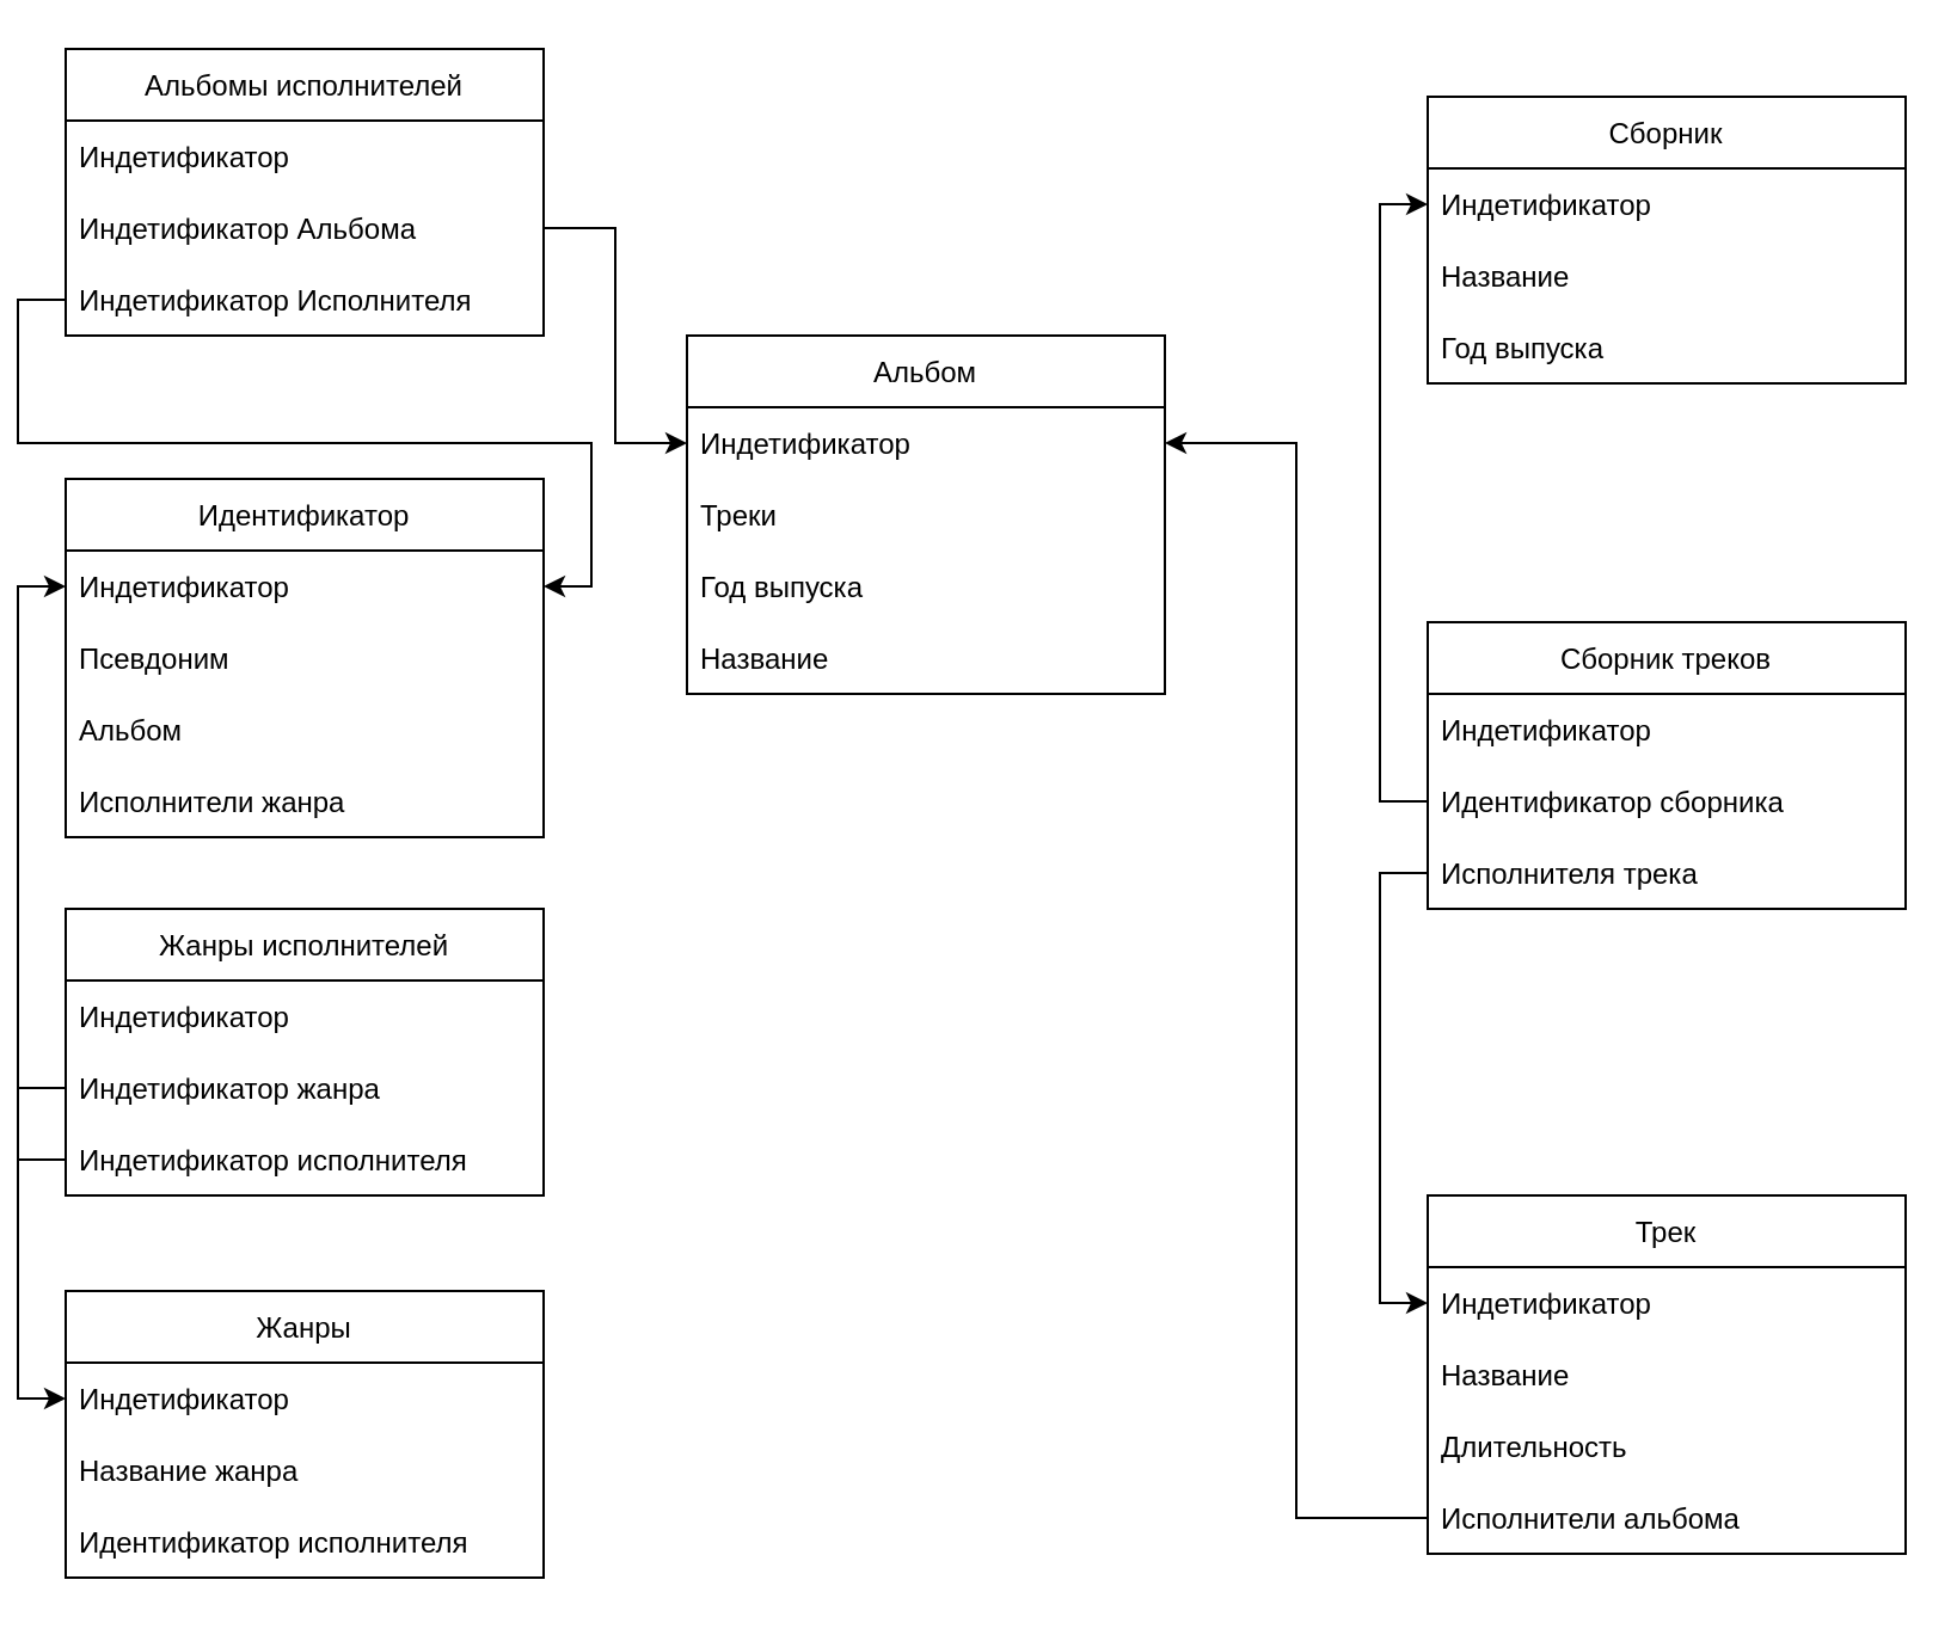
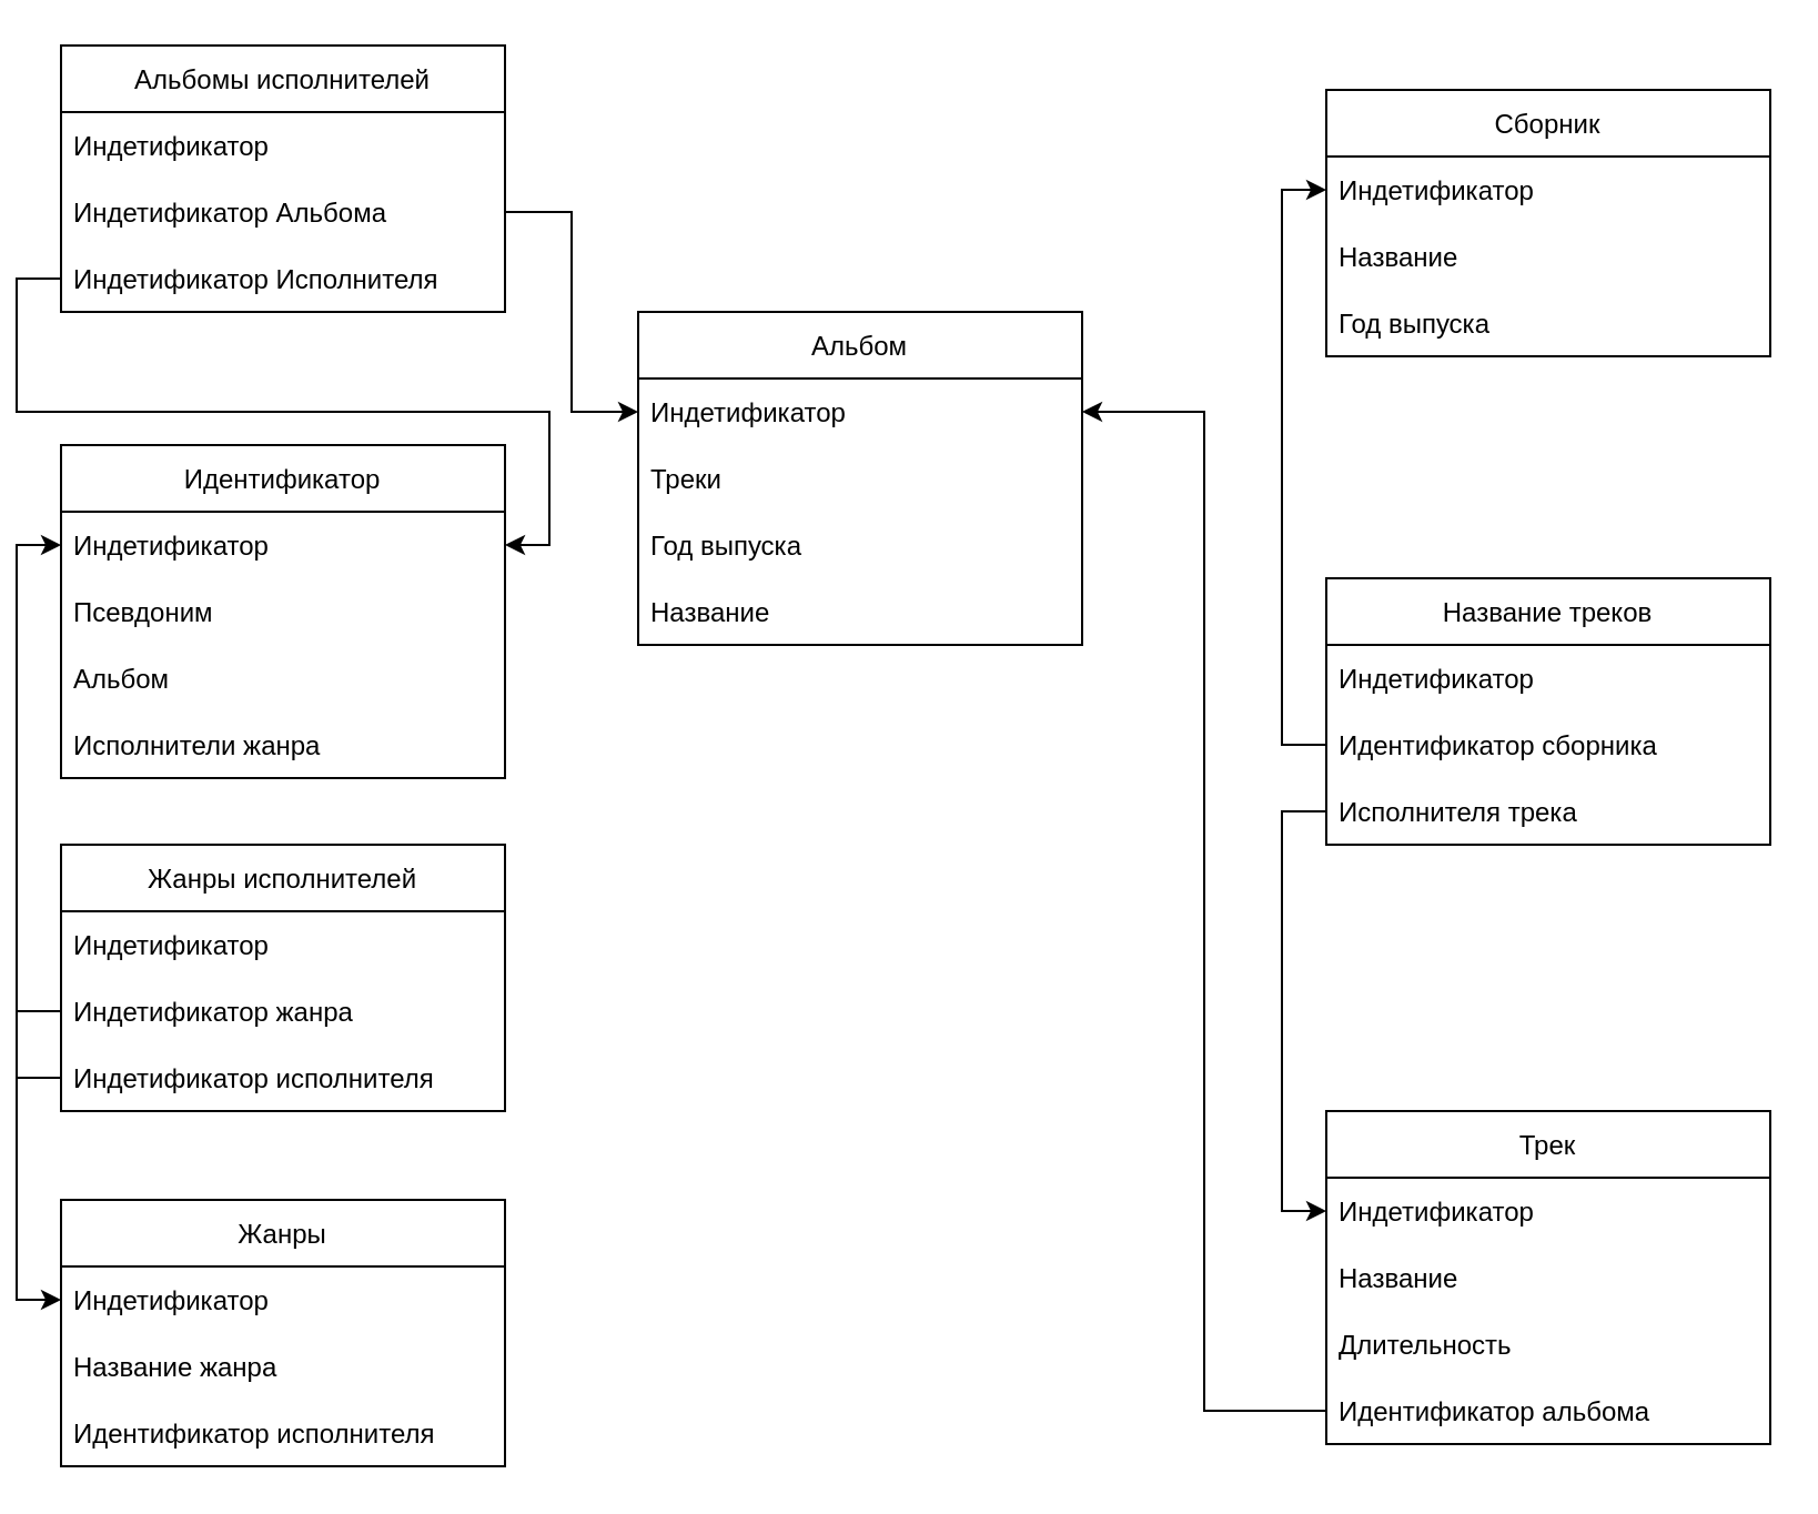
  <mxCell id="0" />
  <mxCell id="1" parent="0" />
  <mxCell id="2" value="Альбомы исполнителей" style="swimlane;fontStyle=0;childLayout=stackLayout;horizontal=1;startSize=30;horizontalStack=0;resizeParent=1;resizeParentMax=0;resizeLast=0;collapsible=1;marginBottom=0;" vertex="1" parent="1"><mxGeometry x="20" y="20" width="200" height="120" as="geometry" /></mxCell>
  <mxCell id="3" value="Индетификатор" style="text;strokeColor=none;fillColor=none;align=left;verticalAlign=middle;spacingLeft=4;spacingRight=4;overflow=hidden;points=[[0,0.5],[1,0.5]];portConstraint=eastwest;rotatable=0;" vertex="1" parent="2"><mxGeometry y="30" width="200" height="30" as="geometry" /></mxCell>
  <mxCell id="4" value="Индетификатор Альбома" style="text;strokeColor=none;fillColor=none;align=left;verticalAlign=middle;spacingLeft=4;spacingRight=4;overflow=hidden;points=[[0,0.5],[1,0.5]];portConstraint=eastwest;rotatable=0;" vertex="1" parent="2"><mxGeometry y="60" width="200" height="30" as="geometry" /></mxCell>
  <mxCell id="5" value="Индетификатор Исполнителя" style="text;strokeColor=none;fillColor=none;align=left;verticalAlign=middle;spacingLeft=4;spacingRight=4;overflow=hidden;points=[[0,0.5],[1,0.5]];portConstraint=eastwest;rotatable=0;" vertex="1" parent="2"><mxGeometry y="90" width="200" height="30" as="geometry" /></mxCell>
  <mxCell id="6" value="Идентификатор" style="swimlane;fontStyle=0;childLayout=stackLayout;horizontal=1;startSize=30;horizontalStack=0;resizeParent=1;resizeParentMax=0;resizeLast=0;collapsible=1;marginBottom=0;" vertex="1" parent="1"><mxGeometry x="20" y="200" width="200" height="150" as="geometry" /></mxCell>
  <mxCell id="7" value="Индетификатор" style="text;strokeColor=none;fillColor=none;align=left;verticalAlign=middle;spacingLeft=4;spacingRight=4;overflow=hidden;points=[[0,0.5],[1,0.5]];portConstraint=eastwest;rotatable=0;" vertex="1" parent="6"><mxGeometry y="30" width="200" height="30" as="geometry" /></mxCell>
  <mxCell id="8" value="Псевдоним" style="text;strokeColor=none;fillColor=none;align=left;verticalAlign=middle;spacingLeft=4;spacingRight=4;overflow=hidden;points=[[0,0.5],[1,0.5]];portConstraint=eastwest;rotatable=0;" vertex="1" parent="6"><mxGeometry y="60" width="200" height="30" as="geometry" /></mxCell>
  <mxCell id="9" value="Альбом" style="text;strokeColor=none;fillColor=none;align=left;verticalAlign=middle;spacingLeft=4;spacingRight=4;overflow=hidden;points=[[0,0.5],[1,0.5]];portConstraint=eastwest;rotatable=0;" vertex="1" parent="6"><mxGeometry y="90" width="200" height="30" as="geometry" /></mxCell>
  <mxCell id="10" value="Исполнители жанра" style="text;strokeColor=none;fillColor=none;align=left;verticalAlign=middle;spacingLeft=4;spacingRight=4;overflow=hidden;points=[[0,0.5],[1,0.5]];portConstraint=eastwest;rotatable=0;" vertex="1" parent="6"><mxGeometry y="120" width="200" height="30" as="geometry" /></mxCell>
  <mxCell id="11" value="Жанры исполнителей" style="swimlane;fontStyle=0;childLayout=stackLayout;horizontal=1;startSize=30;horizontalStack=0;resizeParent=1;resizeParentMax=0;resizeLast=0;collapsible=1;marginBottom=0;" vertex="1" parent="1"><mxGeometry x="20" y="380" width="200" height="120" as="geometry" /></mxCell>
  <mxCell id="12" value="Индетификатор" style="text;strokeColor=none;fillColor=none;align=left;verticalAlign=middle;spacingLeft=4;spacingRight=4;overflow=hidden;points=[[0,0.5],[1,0.5]];portConstraint=eastwest;rotatable=0;" vertex="1" parent="11"><mxGeometry y="30" width="200" height="30" as="geometry" /></mxCell>
  <mxCell id="13" value="Индетификатор жанра" style="text;strokeColor=none;fillColor=none;align=left;verticalAlign=middle;spacingLeft=4;spacingRight=4;overflow=hidden;points=[[0,0.5],[1,0.5]];portConstraint=eastwest;rotatable=0;" vertex="1" parent="11"><mxGeometry y="60" width="200" height="30" as="geometry" /></mxCell>
  <mxCell id="14" value="Индетификатор исполнителя" style="text;strokeColor=none;fillColor=none;align=left;verticalAlign=middle;spacingLeft=4;spacingRight=4;overflow=hidden;points=[[0,0.5],[1,0.5]];portConstraint=eastwest;rotatable=0;" vertex="1" parent="11"><mxGeometry y="90" width="200" height="30" as="geometry" /></mxCell>
  <mxCell id="15" value="Жанры" style="swimlane;fontStyle=0;childLayout=stackLayout;horizontal=1;startSize=30;horizontalStack=0;resizeParent=1;resizeParentMax=0;resizeLast=0;collapsible=1;marginBottom=0;" vertex="1" parent="1"><mxGeometry x="20" y="540" width="200" height="120" as="geometry" /></mxCell>
  <mxCell id="16" value="Индетификатор" style="text;strokeColor=none;fillColor=none;align=left;verticalAlign=middle;spacingLeft=4;spacingRight=4;overflow=hidden;points=[[0,0.5],[1,0.5]];portConstraint=eastwest;rotatable=0;" vertex="1" parent="15"><mxGeometry y="30" width="200" height="30" as="geometry" /></mxCell>
  <mxCell id="17" value="Название жанра" style="text;strokeColor=none;fillColor=none;align=left;verticalAlign=middle;spacingLeft=4;spacingRight=4;overflow=hidden;points=[[0,0.5],[1,0.5]];portConstraint=eastwest;rotatable=0;" vertex="1" parent="15"><mxGeometry y="60" width="200" height="30" as="geometry" /></mxCell>
  <mxCell id="18" value="Идентификатор исполнителя" style="text;strokeColor=none;fillColor=none;align=left;verticalAlign=middle;spacingLeft=4;spacingRight=4;overflow=hidden;points=[[0,0.5],[1,0.5]];portConstraint=eastwest;rotatable=0;" vertex="1" parent="15"><mxGeometry y="90" width="200" height="30" as="geometry" /></mxCell>
  <mxCell id="19" style="edgeStyle=orthogonalEdgeStyle;rounded=0;orthogonalLoop=1;jettySize=auto;html=1;entryX=0;entryY=0.5;entryDx=0;entryDy=0;" edge="1" parent="1" source="13" target="16"><mxGeometry relative="1" as="geometry" /></mxCell>
  <mxCell id="20" value="Альбом" style="swimlane;fontStyle=0;childLayout=stackLayout;horizontal=1;startSize=30;horizontalStack=0;resizeParent=1;resizeParentMax=0;resizeLast=0;collapsible=1;marginBottom=0;" vertex="1" parent="1"><mxGeometry x="280" y="140" width="200" height="150" as="geometry" /></mxCell>
  <mxCell id="21" value="Индетификатор" style="text;strokeColor=none;fillColor=none;align=left;verticalAlign=middle;spacingLeft=4;spacingRight=4;overflow=hidden;points=[[0,0.5],[1,0.5]];portConstraint=eastwest;rotatable=0;" vertex="1" parent="20"><mxGeometry y="30" width="200" height="30" as="geometry" /></mxCell>
  <mxCell id="22" value="Треки" style="text;strokeColor=none;fillColor=none;align=left;verticalAlign=middle;spacingLeft=4;spacingRight=4;overflow=hidden;points=[[0,0.5],[1,0.5]];portConstraint=eastwest;rotatable=0;" vertex="1" parent="20"><mxGeometry y="60" width="200" height="30" as="geometry" /></mxCell>
  <mxCell id="23" value="Год выпуска" style="text;strokeColor=none;fillColor=none;align=left;verticalAlign=middle;spacingLeft=4;spacingRight=4;overflow=hidden;points=[[0,0.5],[1,0.5]];portConstraint=eastwest;rotatable=0;" vertex="1" parent="20"><mxGeometry y="90" width="200" height="30" as="geometry" /></mxCell>
  <mxCell id="24" value="Название" style="text;strokeColor=none;fillColor=none;align=left;verticalAlign=middle;spacingLeft=4;spacingRight=4;overflow=hidden;points=[[0,0.5],[1,0.5]];portConstraint=eastwest;rotatable=0;" vertex="1" parent="20"><mxGeometry y="120" width="200" height="30" as="geometry" /></mxCell>
  <mxCell id="25" style="edgeStyle=orthogonalEdgeStyle;rounded=0;orthogonalLoop=1;jettySize=auto;html=1;" edge="1" parent="1" source="4" target="21"><mxGeometry relative="1" as="geometry" /></mxCell>
  <mxCell id="26" style="edgeStyle=orthogonalEdgeStyle;rounded=0;orthogonalLoop=1;jettySize=auto;html=1;entryX=1;entryY=0.5;entryDx=0;entryDy=0;" edge="1" parent="1" target="7"><mxGeometry relative="1" as="geometry" /></mxCell>
  <mxCell id="27" style="edgeStyle=orthogonalEdgeStyle;rounded=0;orthogonalLoop=1;jettySize=auto;html=1;entryX=0;entryY=0.5;entryDx=0;entryDy=0;" edge="1" parent="1" source="14" target="7"><mxGeometry relative="1" as="geometry" /></mxCell>
  <mxCell id="28" style="edgeStyle=orthogonalEdgeStyle;rounded=0;orthogonalLoop=1;jettySize=auto;html=1;" edge="1" parent="1" source="5" target="7"><mxGeometry relative="1" as="geometry" /></mxCell>
  <mxCell id="29" value="Сборник" style="swimlane;fontStyle=0;childLayout=stackLayout;horizontal=1;startSize=30;horizontalStack=0;resizeParent=1;resizeParentMax=0;resizeLast=0;collapsible=1;marginBottom=0;" vertex="1" parent="1"><mxGeometry x="590" y="40" width="200" height="120" as="geometry" /></mxCell>
  <mxCell id="30" value="Индетификатор" style="text;strokeColor=none;fillColor=none;align=left;verticalAlign=middle;spacingLeft=4;spacingRight=4;overflow=hidden;points=[[0,0.5],[1,0.5]];portConstraint=eastwest;rotatable=0;" vertex="1" parent="29"><mxGeometry y="30" width="200" height="30" as="geometry" /></mxCell>
  <mxCell id="31" value="Название" style="text;strokeColor=none;fillColor=none;align=left;verticalAlign=middle;spacingLeft=4;spacingRight=4;overflow=hidden;points=[[0,0.5],[1,0.5]];portConstraint=eastwest;rotatable=0;" vertex="1" parent="29"><mxGeometry y="60" width="200" height="30" as="geometry" /></mxCell>
  <mxCell id="32" value="Год выпуска" style="text;strokeColor=none;fillColor=none;align=left;verticalAlign=middle;spacingLeft=4;spacingRight=4;overflow=hidden;points=[[0,0.5],[1,0.5]];portConstraint=eastwest;rotatable=0;" vertex="1" parent="29"><mxGeometry y="90" width="200" height="30" as="geometry" /></mxCell>
  <mxCell id="33" value="Трек" style="swimlane;fontStyle=0;childLayout=stackLayout;horizontal=1;startSize=30;horizontalStack=0;resizeParent=1;resizeParentMax=0;resizeLast=0;collapsible=1;marginBottom=0;" vertex="1" parent="1"><mxGeometry x="590" y="500" width="200" height="150" as="geometry" /></mxCell>
  <mxCell id="34" value="Индетификатор" style="text;strokeColor=none;fillColor=none;align=left;verticalAlign=middle;spacingLeft=4;spacingRight=4;overflow=hidden;points=[[0,0.5],[1,0.5]];portConstraint=eastwest;rotatable=0;" vertex="1" parent="33"><mxGeometry y="30" width="200" height="30" as="geometry" /></mxCell>
  <mxCell id="35" value="Название" style="text;strokeColor=none;fillColor=none;align=left;verticalAlign=middle;spacingLeft=4;spacingRight=4;overflow=hidden;points=[[0,0.5],[1,0.5]];portConstraint=eastwest;rotatable=0;" vertex="1" parent="33"><mxGeometry y="60" width="200" height="30" as="geometry" /></mxCell>
  <mxCell id="36" value="Длительность" style="text;strokeColor=none;fillColor=none;align=left;verticalAlign=middle;spacingLeft=4;spacingRight=4;overflow=hidden;points=[[0,0.5],[1,0.5]];portConstraint=eastwest;rotatable=0;" vertex="1" parent="33"><mxGeometry y="90" width="200" height="30" as="geometry" /></mxCell>
- <mxCell id="37" value="Исполнители альбома" style="text;strokeColor=none;fillColor=none;align=left;verticalAlign=middle;spacingLeft=4;spacingRight=4;overflow=hidden;points=[[0,0.5],[1,0.5]];portConstraint=eastwest;rotatable=0;" vertex="1" parent="33"><mxGeometry y="120" width="200" height="30" as="geometry" /></mxCell>
+ <mxCell id="37" value="Идентификатор альбома" style="text;strokeColor=none;fillColor=none;align=left;verticalAlign=middle;spacingLeft=4;spacingRight=4;overflow=hidden;points=[[0,0.5],[1,0.5]];portConstraint=eastwest;rotatable=0;" vertex="1" parent="33"><mxGeometry y="120" width="200" height="30" as="geometry" /></mxCell>
  <mxCell id="38" style="edgeStyle=orthogonalEdgeStyle;rounded=0;orthogonalLoop=1;jettySize=auto;html=1;entryX=1;entryY=0.5;entryDx=0;entryDy=0;" edge="1" parent="1" source="37" target="21"><mxGeometry relative="1" as="geometry" /></mxCell>
  <mxCell id="39" style="edgeStyle=orthogonalEdgeStyle;rounded=0;orthogonalLoop=1;jettySize=auto;html=1;" edge="1" parent="1" target="21"><mxGeometry relative="1" as="geometry" /></mxCell>
- <mxCell id="40" value="Сборник треков" style="swimlane;fontStyle=0;childLayout=stackLayout;horizontal=1;startSize=30;horizontalStack=0;resizeParent=1;resizeParentMax=0;resizeLast=0;collapsible=1;marginBottom=0;" vertex="1" parent="1"><mxGeometry x="590" y="260" width="200" height="120" as="geometry" /></mxCell>
+ <mxCell id="40" value="Название треков" style="swimlane;fontStyle=0;childLayout=stackLayout;horizontal=1;startSize=30;horizontalStack=0;resizeParent=1;resizeParentMax=0;resizeLast=0;collapsible=1;marginBottom=0;" vertex="1" parent="1"><mxGeometry x="590" y="260" width="200" height="120" as="geometry" /></mxCell>
  <mxCell id="41" value="Индетификатор" style="text;strokeColor=none;fillColor=none;align=left;verticalAlign=middle;spacingLeft=4;spacingRight=4;overflow=hidden;points=[[0,0.5],[1,0.5]];portConstraint=eastwest;rotatable=0;" vertex="1" parent="40"><mxGeometry y="30" width="200" height="30" as="geometry" /></mxCell>
  <mxCell id="42" value="Идентификатор сборника" style="text;strokeColor=none;fillColor=none;align=left;verticalAlign=middle;spacingLeft=4;spacingRight=4;overflow=hidden;points=[[0,0.5],[1,0.5]];portConstraint=eastwest;rotatable=0;" vertex="1" parent="40"><mxGeometry y="60" width="200" height="30" as="geometry" /></mxCell>
  <mxCell id="43" value="Исполнителя трека" style="text;strokeColor=none;fillColor=none;align=left;verticalAlign=middle;spacingLeft=4;spacingRight=4;overflow=hidden;points=[[0,0.5],[1,0.5]];portConstraint=eastwest;rotatable=0;" vertex="1" parent="40"><mxGeometry y="90" width="200" height="30" as="geometry" /></mxCell>
  <mxCell id="44" style="edgeStyle=orthogonalEdgeStyle;rounded=0;orthogonalLoop=1;jettySize=auto;html=1;entryX=0;entryY=0.5;entryDx=0;entryDy=0;" edge="1" parent="1" source="43" target="34"><mxGeometry relative="1" as="geometry" /></mxCell>
  <mxCell id="45" style="edgeStyle=orthogonalEdgeStyle;rounded=0;orthogonalLoop=1;jettySize=auto;html=1;entryX=0;entryY=0.5;entryDx=0;entryDy=0;" edge="1" parent="1" source="42" target="30"><mxGeometry relative="1" as="geometry" /></mxCell>
